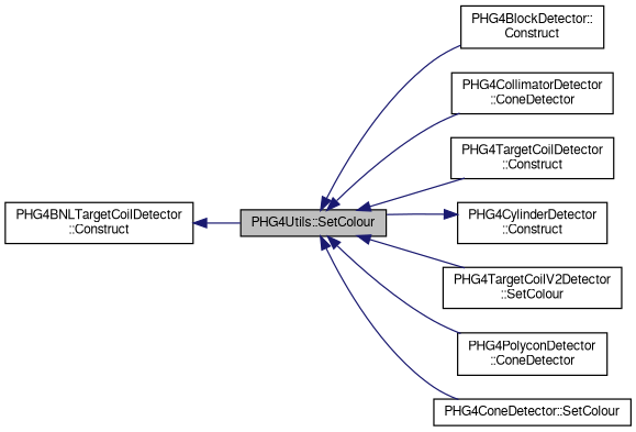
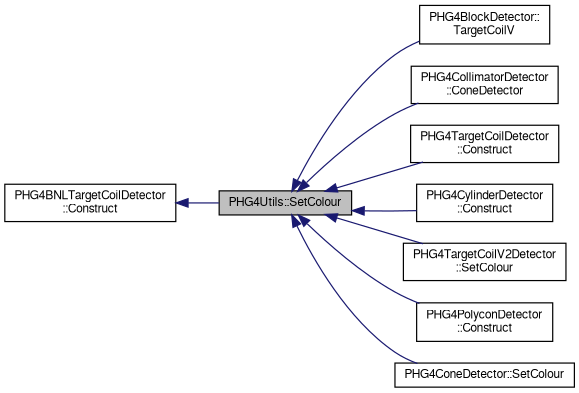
  digraph {
    rankdir=LR
    node [color=black fontname=FreeSans fontsize=10 shape=record]
    edge [color=midnightblue dir=back fontname=FreeSans fontsize=10 labelfontname=FreeSans labelfontsize=10 style=solid]
    n1 [fillcolor=grey75 fontcolor=black height=0.2 label="PHG4Utils::SetColour" style=filled width=0.4]
-   n2 [height=0.2 label="PHG4BlockDetector::\lConstruct" width=0.4]
+   n2 [height=0.2 label="PHG4BlockDetector::\lTargetCoilV" width=0.4]
    n3 [height=0.2 label="PHG4CollimatorDetector\l::ConeDetector" width=0.4]
    n4 [height=0.2 label="PHG4TargetCoilDetector\l::Construct" width=0.4]
    n5 [height=0.2 label="PHG4CylinderDetector\l::Construct" width=0.4]
    n6 [height=0.2 label="PHG4TargetCoilV2Detector\l::SetColour" width=0.4]
-   n7 [height=0.2 label="PHG4PolyconDetector\l::ConeDetector" width=0.4]
+   n7 [height=0.2 label="PHG4PolyconDetector\l::Construct" width=0.4]
    n8 [height=0.2 label="PHG4ConeDetector::SetColour" width=0.4]
    n9 [height=0.2 label="PHG4BNLTargetCoilDetector\l::Construct" width=0.4]
    n1 -> n2
    n1 -> n3
    n1 -> n4
-   n5 -> n1
+   n1 -> n5
    n1 -> n6
    n1 -> n7
    n1 -> n8
    n9 -> n1
  }
